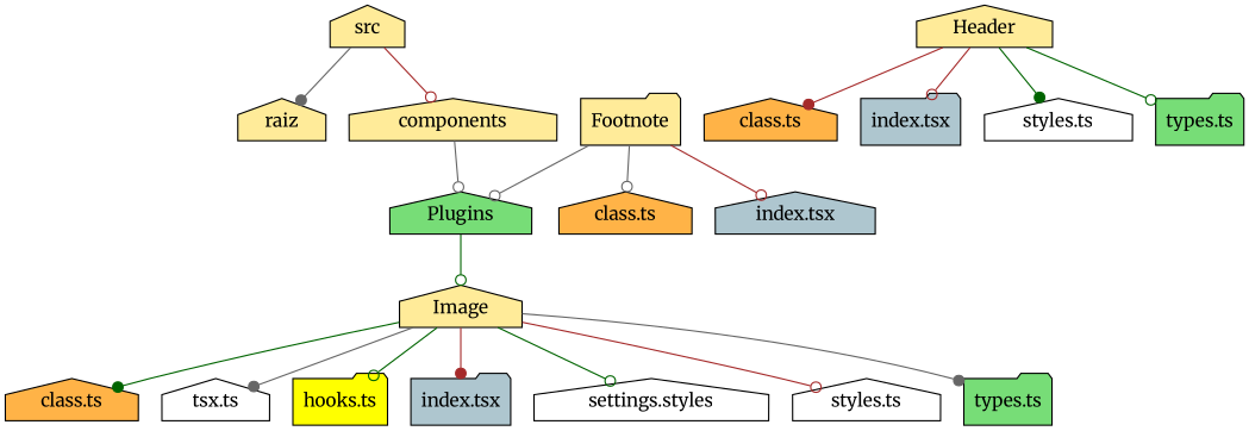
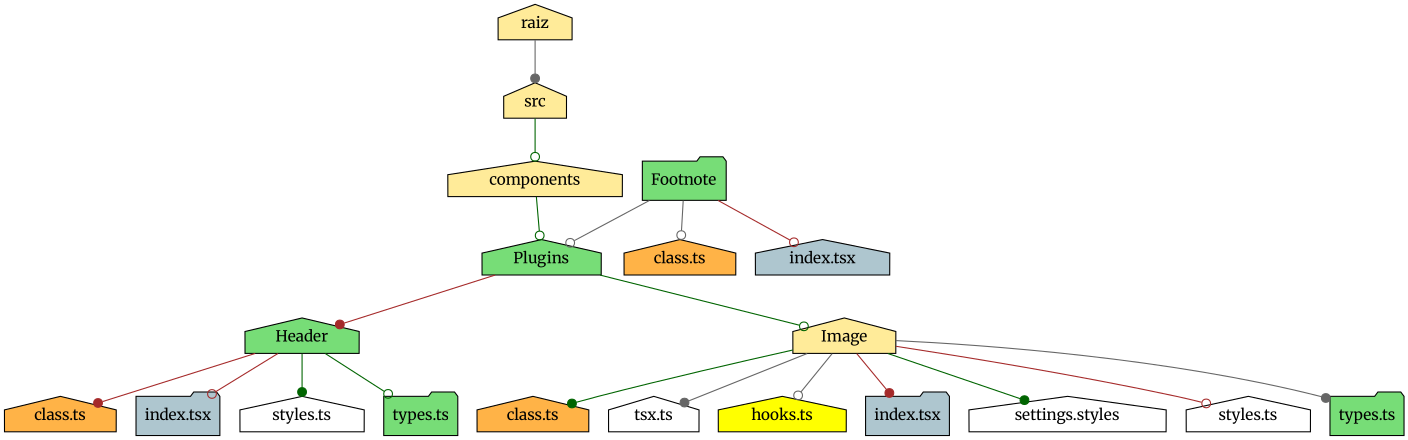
  digraph {
    fontname=Merriweather
    rankdir=TB
    node [fillcolor="#FFEB99" fontname=Merriweather shape=house style=filled]
    edge [arrowhead=odot color=brown fontname=Merriweather]
    n1 [label=raiz]
    n2 [label=src]
    n3 [label=components]
    n4 [fillcolor="#77DD77" label=Plugins]
-   Header
+   Header [fillcolor="#77DD77"]
    Image
-   Footnote [shape=folder]
+   Footnote [fillcolor="#77DD77" shape=folder]
    n8 [fillcolor="#FFB347" label="class.ts"]
    n9 [fillcolor="#AEC6CF" label="index.tsx"]
    n10 [fillcolor="#FFB347" label="class.ts"]
    n11 [fillcolor="#AEC6CF" label="index.tsx" shape=folder]
    n12 [label="styles.ts" style=unfilled]
    n13 [fillcolor="#77DD77" label="types.ts" shape=folder]
    n14 [fillcolor="#FFB347" label="class.ts"]
    n15 [label="tsx.ts" style=unfilled]
-   n16 [fillcolor="#FFFF00" label="hooks.ts" shape=folder]
+   n16 [fillcolor="#FFFF00" label="hooks.ts"]
    n17 [fillcolor="#AEC6CF" label="index.tsx" shape=folder]
    n18 [label="settings.styles" style=unfilled]
    n19 [label="styles.ts" style=unfilled]
    n20 [fillcolor="#77DD77" label="types.ts" shape=folder]
-   n2 -> n1 [arrowhead=dot color=gray40]
-   n2 -> n3
-   n3 -> n4 [color=gray40]
+   n1 -> n2 [arrowhead=dot color=gray40]
+   n2 -> n3 [color=darkgreen]
+   n3 -> n4 [color=darkgreen]
+   n4 -> Header [arrowhead=dot]
    n4 -> Image [color=darkgreen]
    Header -> n10 [arrowhead=dot]
    Header -> n11
    Header -> n12 [arrowhead=dot color=darkgreen]
    Header -> n13 [color=darkgreen]
    Image -> n14 [arrowhead=dot color=darkgreen]
    Image -> n15 [arrowhead=dot color=gray40]
-   Image -> n16 [color=darkgreen]
+   Image -> n16 [color=gray40]
    Image -> n17 [arrowhead=dot]
-   Image -> n18 [color=darkgreen]
+   Image -> n18 [arrowhead=dot color=darkgreen]
    Image -> n19
    Image -> n20 [arrowhead=dot color=gray40]
    Footnote -> n4 [color=gray40]
    Footnote -> n8 [color=gray40]
    Footnote -> n9
  }
